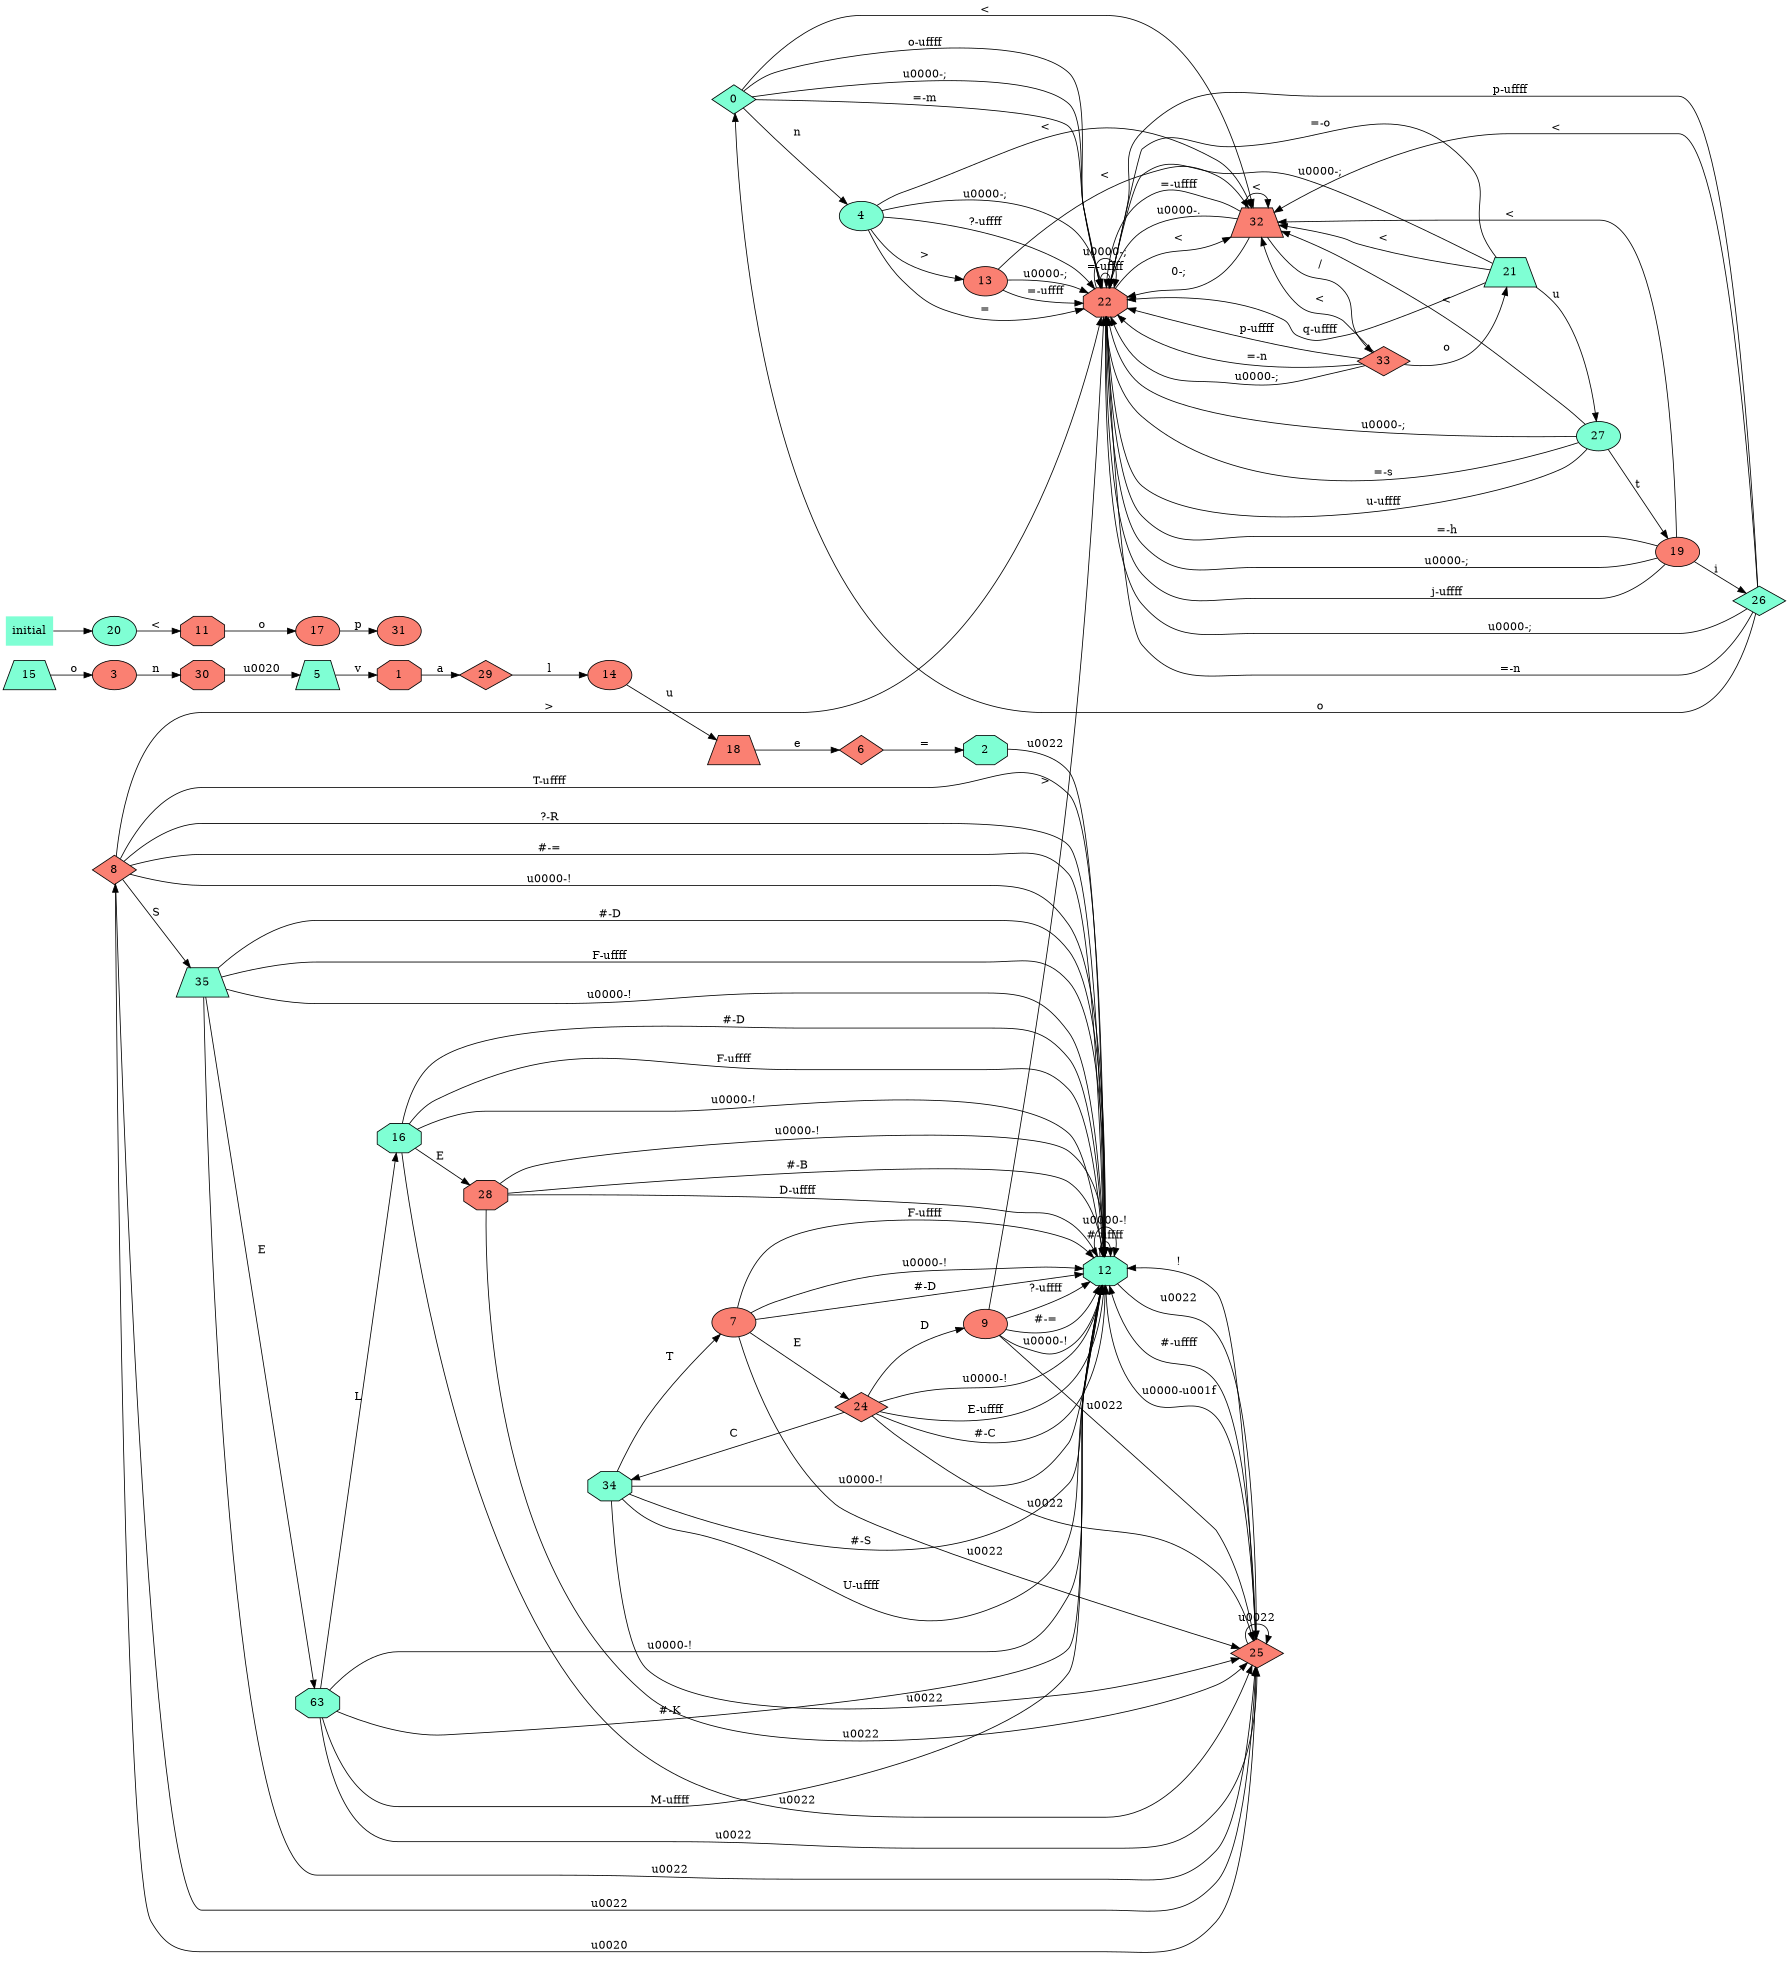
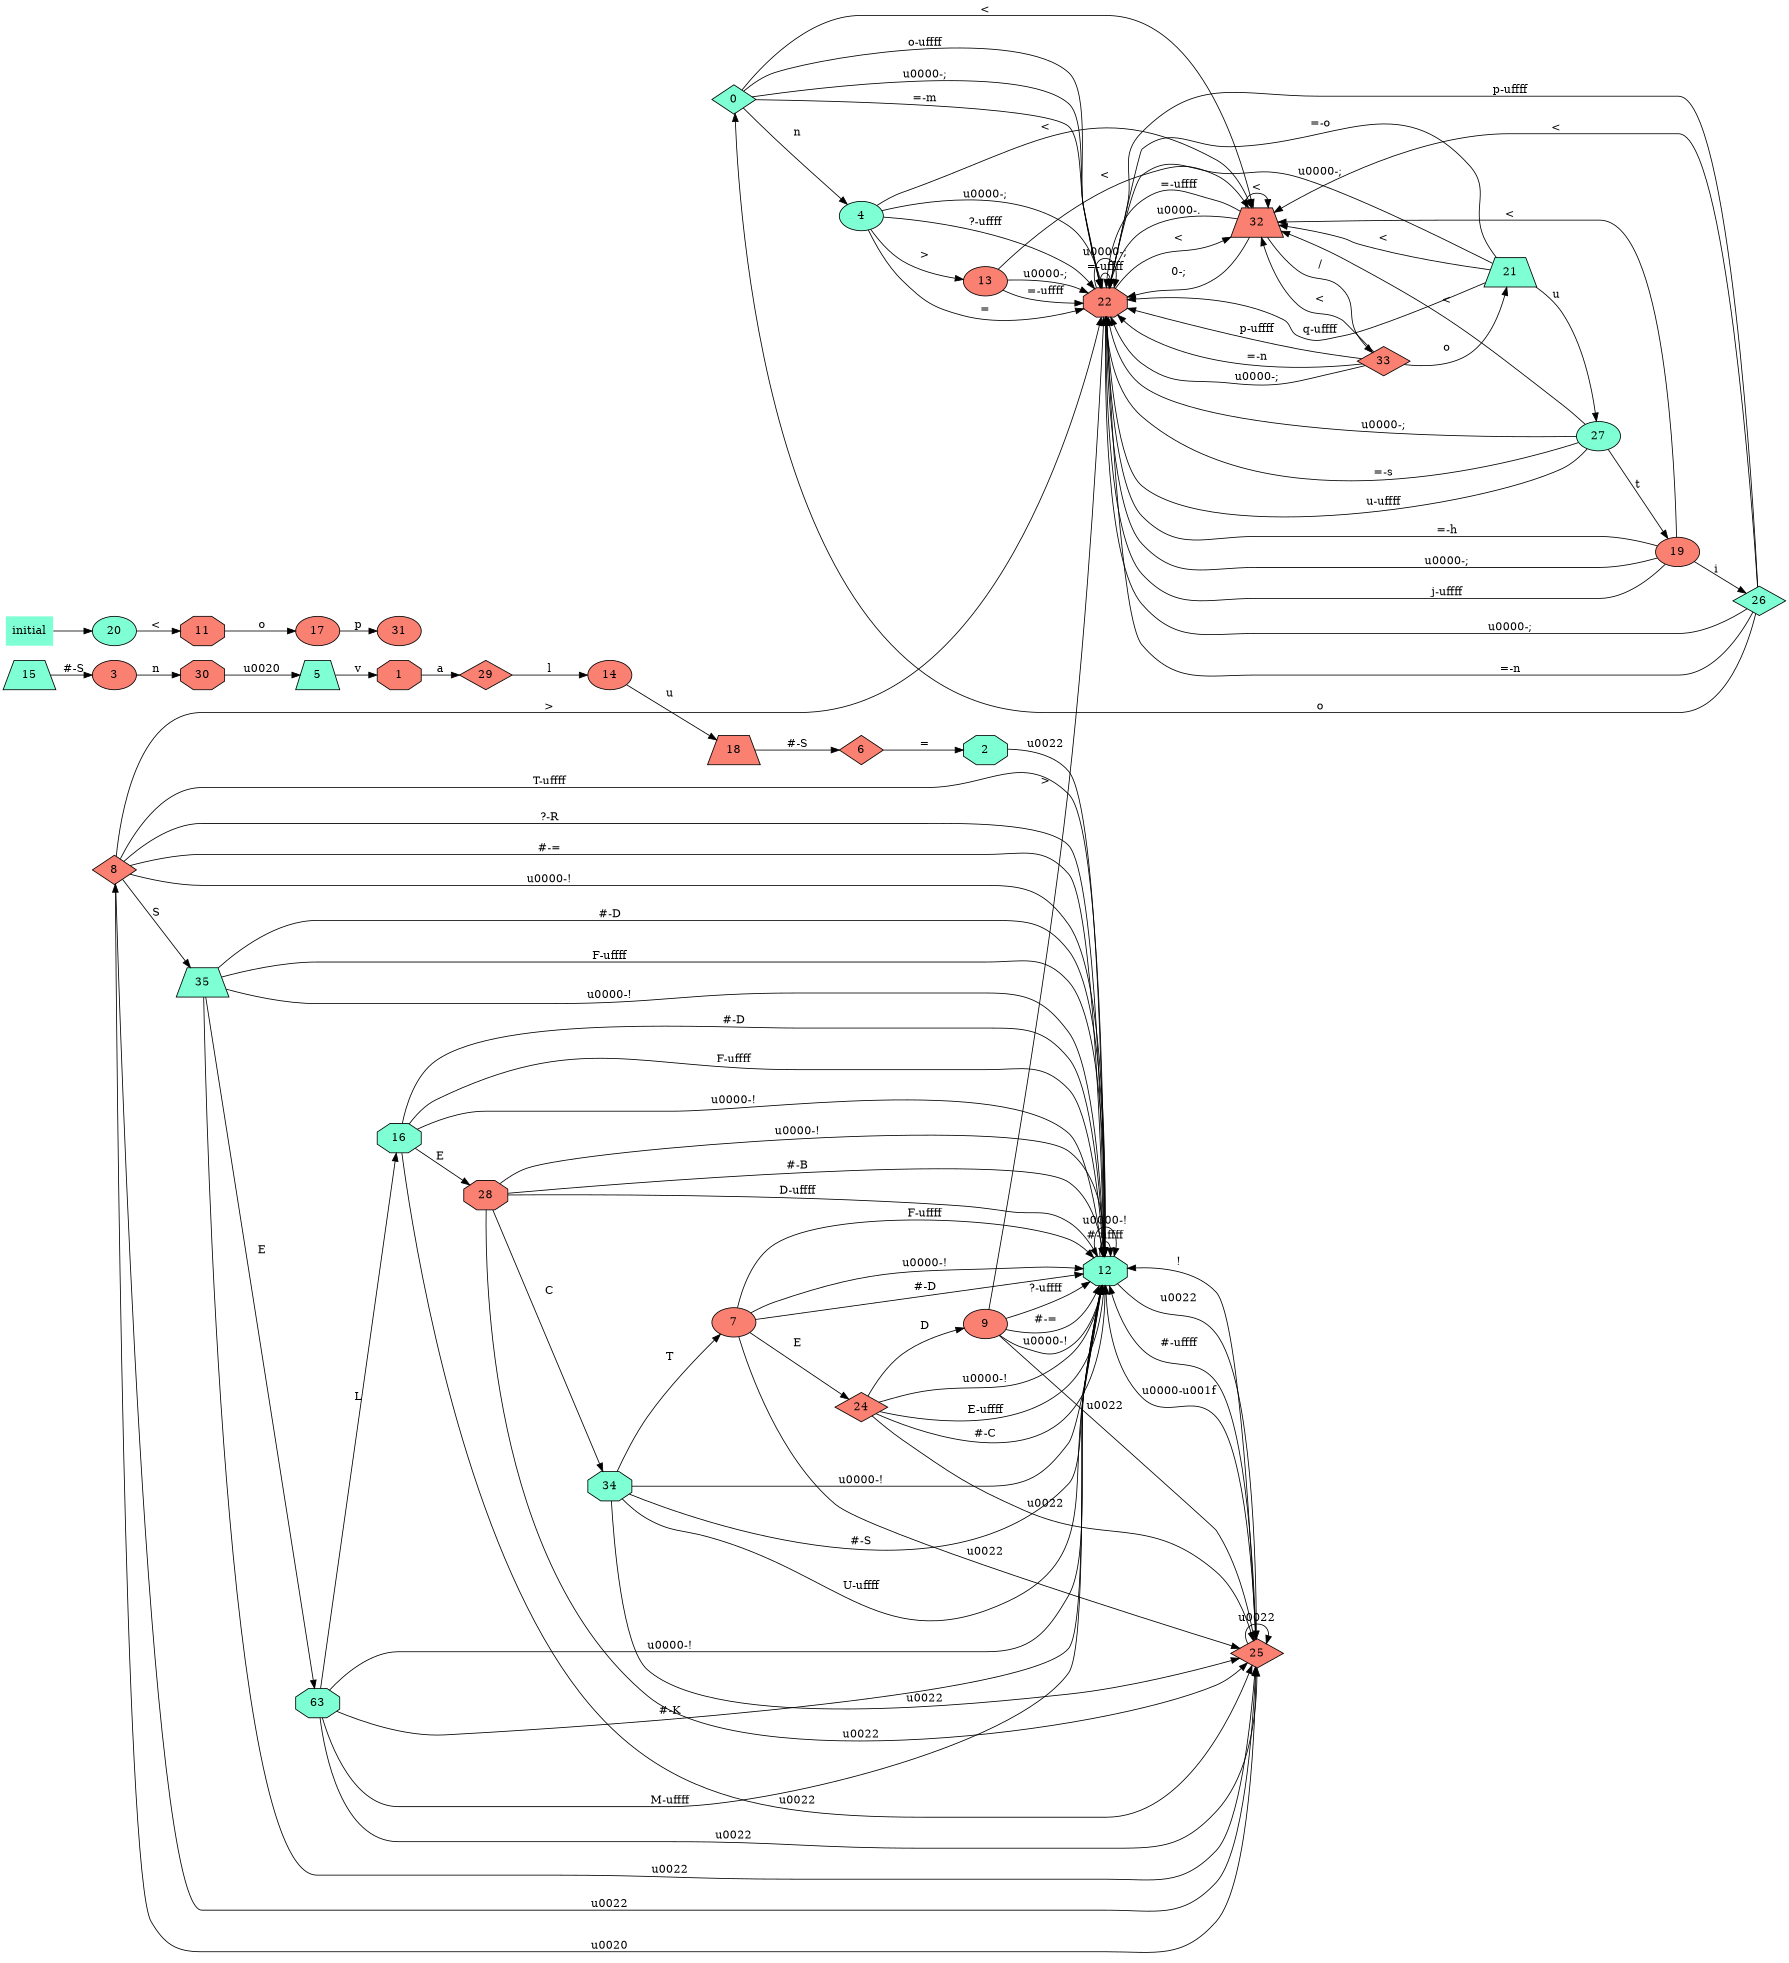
  digraph {
    rankdir=LR
    node [fillcolor=salmon shape=ellipse style=filled]
    0 [fillcolor=aquamarine shape=diamond]
    4 [fillcolor=aquamarine]
    22 [shape=octagon]
    32 [shape=trapezium]
    13
    33 [shape=diamond]
    21 [fillcolor=aquamarine shape=trapezium]
    1 [shape=octagon]
    29 [shape=diamond]
    14
    18 [shape=trapezium]
    2 [fillcolor=aquamarine shape=octagon]
    12 [fillcolor=aquamarine shape=octagon]
    25 [shape=diamond]
    8 [shape=diamond]
    30 [shape=octagon]
    3
    5 [fillcolor=aquamarine shape=trapezium]
    6 [shape=diamond]
    7
    24 [shape=diamond]
    9
    35 [fillcolor=aquamarine shape=trapezium]
    n24 [fillcolor=aquamarine label=63 shape=octagon]
    16 [fillcolor=aquamarine shape=octagon]
    15 [fillcolor=aquamarine shape=trapezium]
    11 [shape=octagon]
    17
    31
    28 [shape=octagon]
    34 [fillcolor=aquamarine shape=octagon]
    19
    26 [fillcolor=aquamarine shape=diamond]
    20 [fillcolor=aquamarine]
    initial [fillcolor=aquamarine shape=plaintext]
    27 [fillcolor=aquamarine]
    0 -> 4 [label=n]
    0 -> 22 [label="o-\uffff"]
    0 -> 22 [label="\u0000-;"]
    0 -> 22 [label="=-m"]
    0 -> 32 [label="<"]
    4 -> 22 [label="="]
    4 -> 22 [label="\u0000-;"]
    4 -> 22 [label="?-\uffff"]
    4 -> 32 [label="<"]
    4 -> 13 [label=">"]
    22 -> 22 [label="=-\uffff"]
    22 -> 22 [label="\u0000-;"]
    22 -> 32 [label="<"]
    32 -> 22 [label="0-;"]
    32 -> 22 [label="=-\uffff"]
    32 -> 22 [label="\u0000-."]
    32 -> 32 [label="<"]
    32 -> 33 [label="/"]
    13 -> 22 [label="=-\uffff"]
    13 -> 22 [label="\u0000-;"]
    13 -> 32 [label="<"]
    33 -> 22 [label="p-\uffff"]
    33 -> 22 [label="=-n"]
    33 -> 22 [label="\u0000-;"]
    33 -> 32 [label="<"]
    33 -> 21 [label=o]
    21 -> 22 [label="q-\uffff"]
    21 -> 22 [label="=-o"]
    21 -> 22 [label="\u0000-;"]
    21 -> 32 [label="<"]
    21 -> 27 [label=u]
    1 -> 29 [label=a]
    29 -> 14 [label=l]
    14 -> 18 [label=u]
-   18 -> 6 [label=e]
+   18 -> 6 [label="#-S"]
    2 -> 12 [label="\u0022"]
    12 -> 12 [label="#-\uffff"]
    12 -> 12 [label="\u0000-!"]
    12 -> 25 [label="\u0022"]
    25 -> 12 [label="#-\uffff"]
    25 -> 12 [label="\u0000-\u001f"]
    25 -> 12 [label="!"]
    25 -> 25 [label="\u0022"]
    25 -> 8 [label="\u0020"]
    8 -> 22 [label=">"]
    8 -> 12 [label="?-R"]
    8 -> 12 [label="#-="]
    8 -> 12 [label="\u0000-!"]
    8 -> 12 [label="T-\uffff"]
    8 -> 25 [label="\u0022"]
    8 -> 35 [label=S]
    30 -> 5 [label="\u0020"]
    3 -> 30 [label=n]
    5 -> 1 [label=v]
    6 -> 2 [label="="]
    7 -> 12 [label="#-D"]
    7 -> 12 [label="F-\uffff"]
    7 -> 12 [label="\u0000-!"]
    7 -> 25 [label="\u0022"]
    7 -> 24 [label=E]
    24 -> 12 [label="\u0000-!"]
    24 -> 12 [label="E-\uffff"]
    24 -> 12 [label="#-C"]
    24 -> 25 [label="\u0022"]
    24 -> 9 [label=D]
    9 -> 22 [label=">"]
    9 -> 12 [label="#-="]
    9 -> 12 [label="\u0000-!"]
    9 -> 12 [label="?-\uffff"]
    9 -> 25 [label="\u0022"]
    35 -> 12 [label="#-D"]
    35 -> 12 [label="F-\uffff"]
    35 -> 12 [label="\u0000-!"]
    35 -> 25 [label="\u0022"]
    35 -> n24 [label=E]
    n24 -> 12 [label="\u0000-!"]
    n24 -> 12 [label="#-K"]
    n24 -> 12 [label="M-\uffff"]
    n24 -> 25 [label="\u0022"]
    n24 -> 16 [label=L]
    16 -> 12 [label="#-D"]
    16 -> 12 [label="F-\uffff"]
    16 -> 12 [label="\u0000-!"]
    16 -> 25 [label="\u0022"]
    16 -> 28 [label=E]
-   15 -> 3 [label=o]
+   15 -> 3 [label="#-S"]
    11 -> 17 [label=o]
    17 -> 31 [label=p]
    28 -> 12 [label="\u0000-!"]
    28 -> 12 [label="#-B"]
    28 -> 12 [label="D-\uffff"]
    28 -> 25 [label="\u0022"]
-   24 -> 34 [label=C]
+   28 -> 34 [label=C]
    34 -> 12 [label="\u0000-!"]
    34 -> 12 [label="#-S"]
    34 -> 12 [label="U-\uffff"]
    34 -> 25 [label="\u0022"]
    34 -> 7 [label=T]
    19 -> 22 [label="=-h"]
    19 -> 22 [label="\u0000-;"]
    19 -> 22 [label="j-\uffff"]
    19 -> 32 [label="<"]
    19 -> 26 [label=i]
    26 -> 0 [label=o]
    26 -> 22 [label="p-\uffff"]
    26 -> 22 [label="=-n"]
    26 -> 22 [label="\u0000-;"]
    26 -> 32 [label="<"]
    20 -> 11 [label="<"]
    initial -> 20
    27 -> 22 [label="u-\uffff"]
    27 -> 22 [label="\u0000-;"]
    27 -> 22 [label="=-s"]
    27 -> 32 [label="<"]
    27 -> 19 [label=t]
  }
